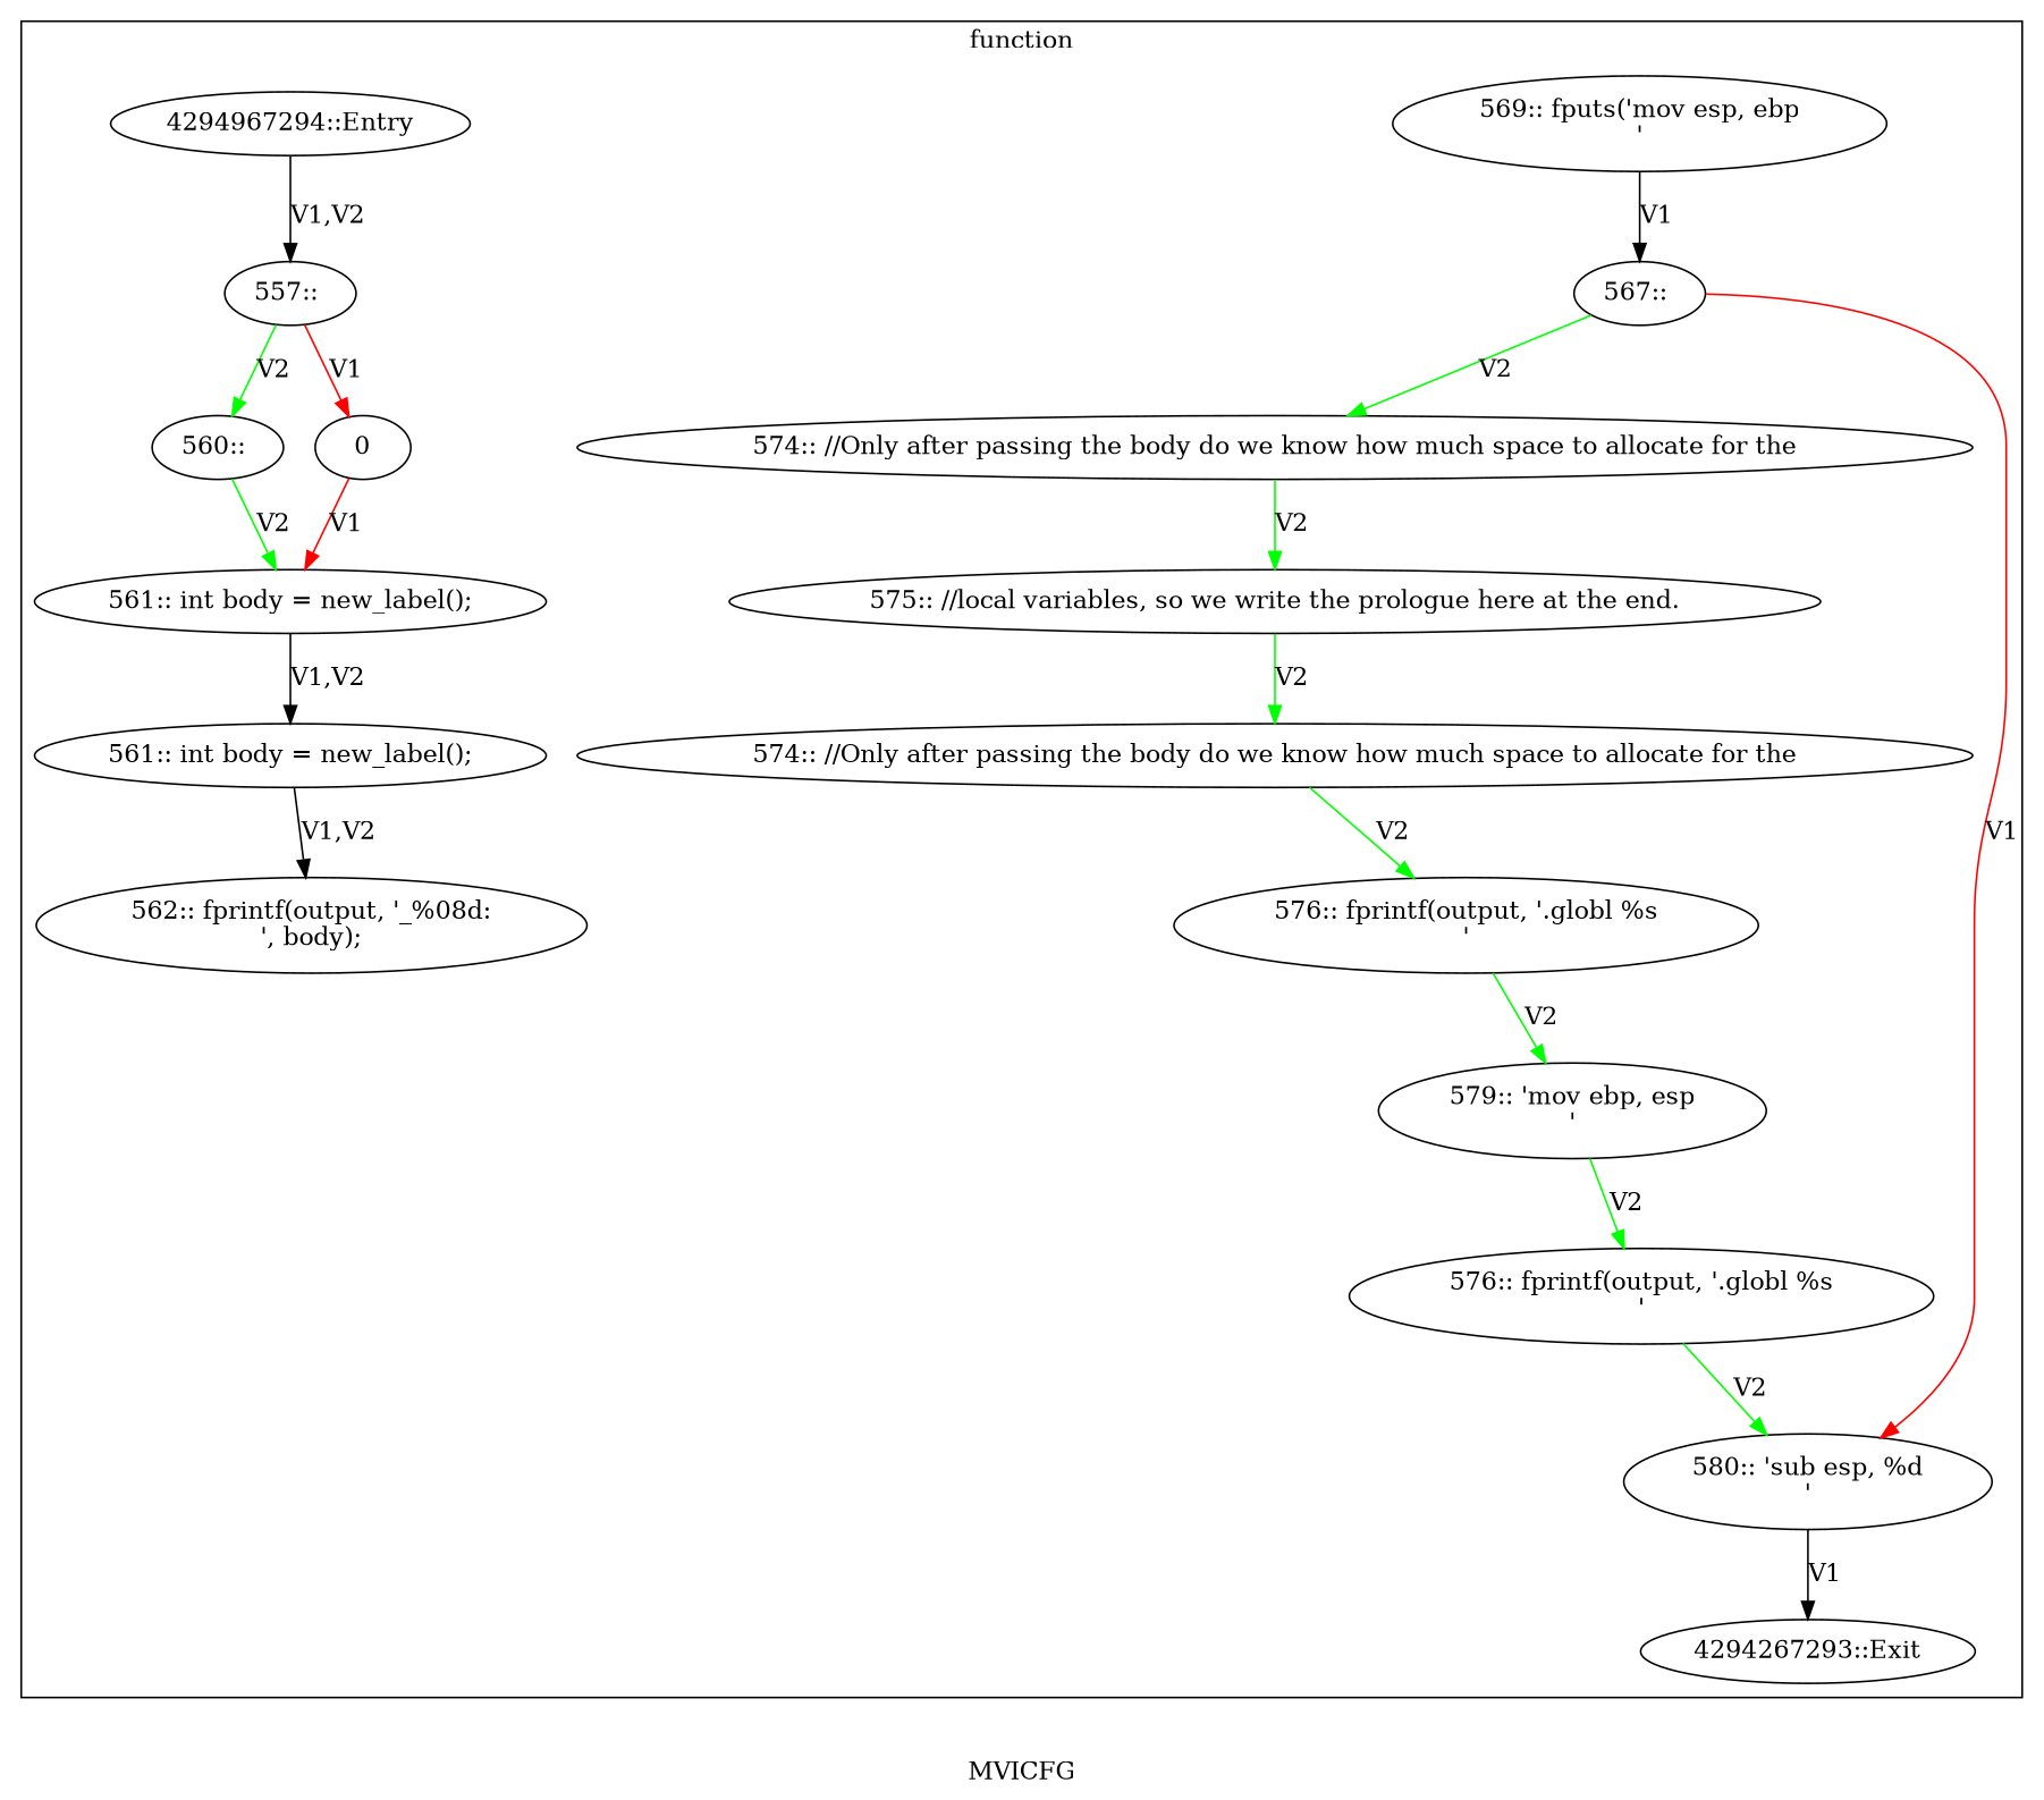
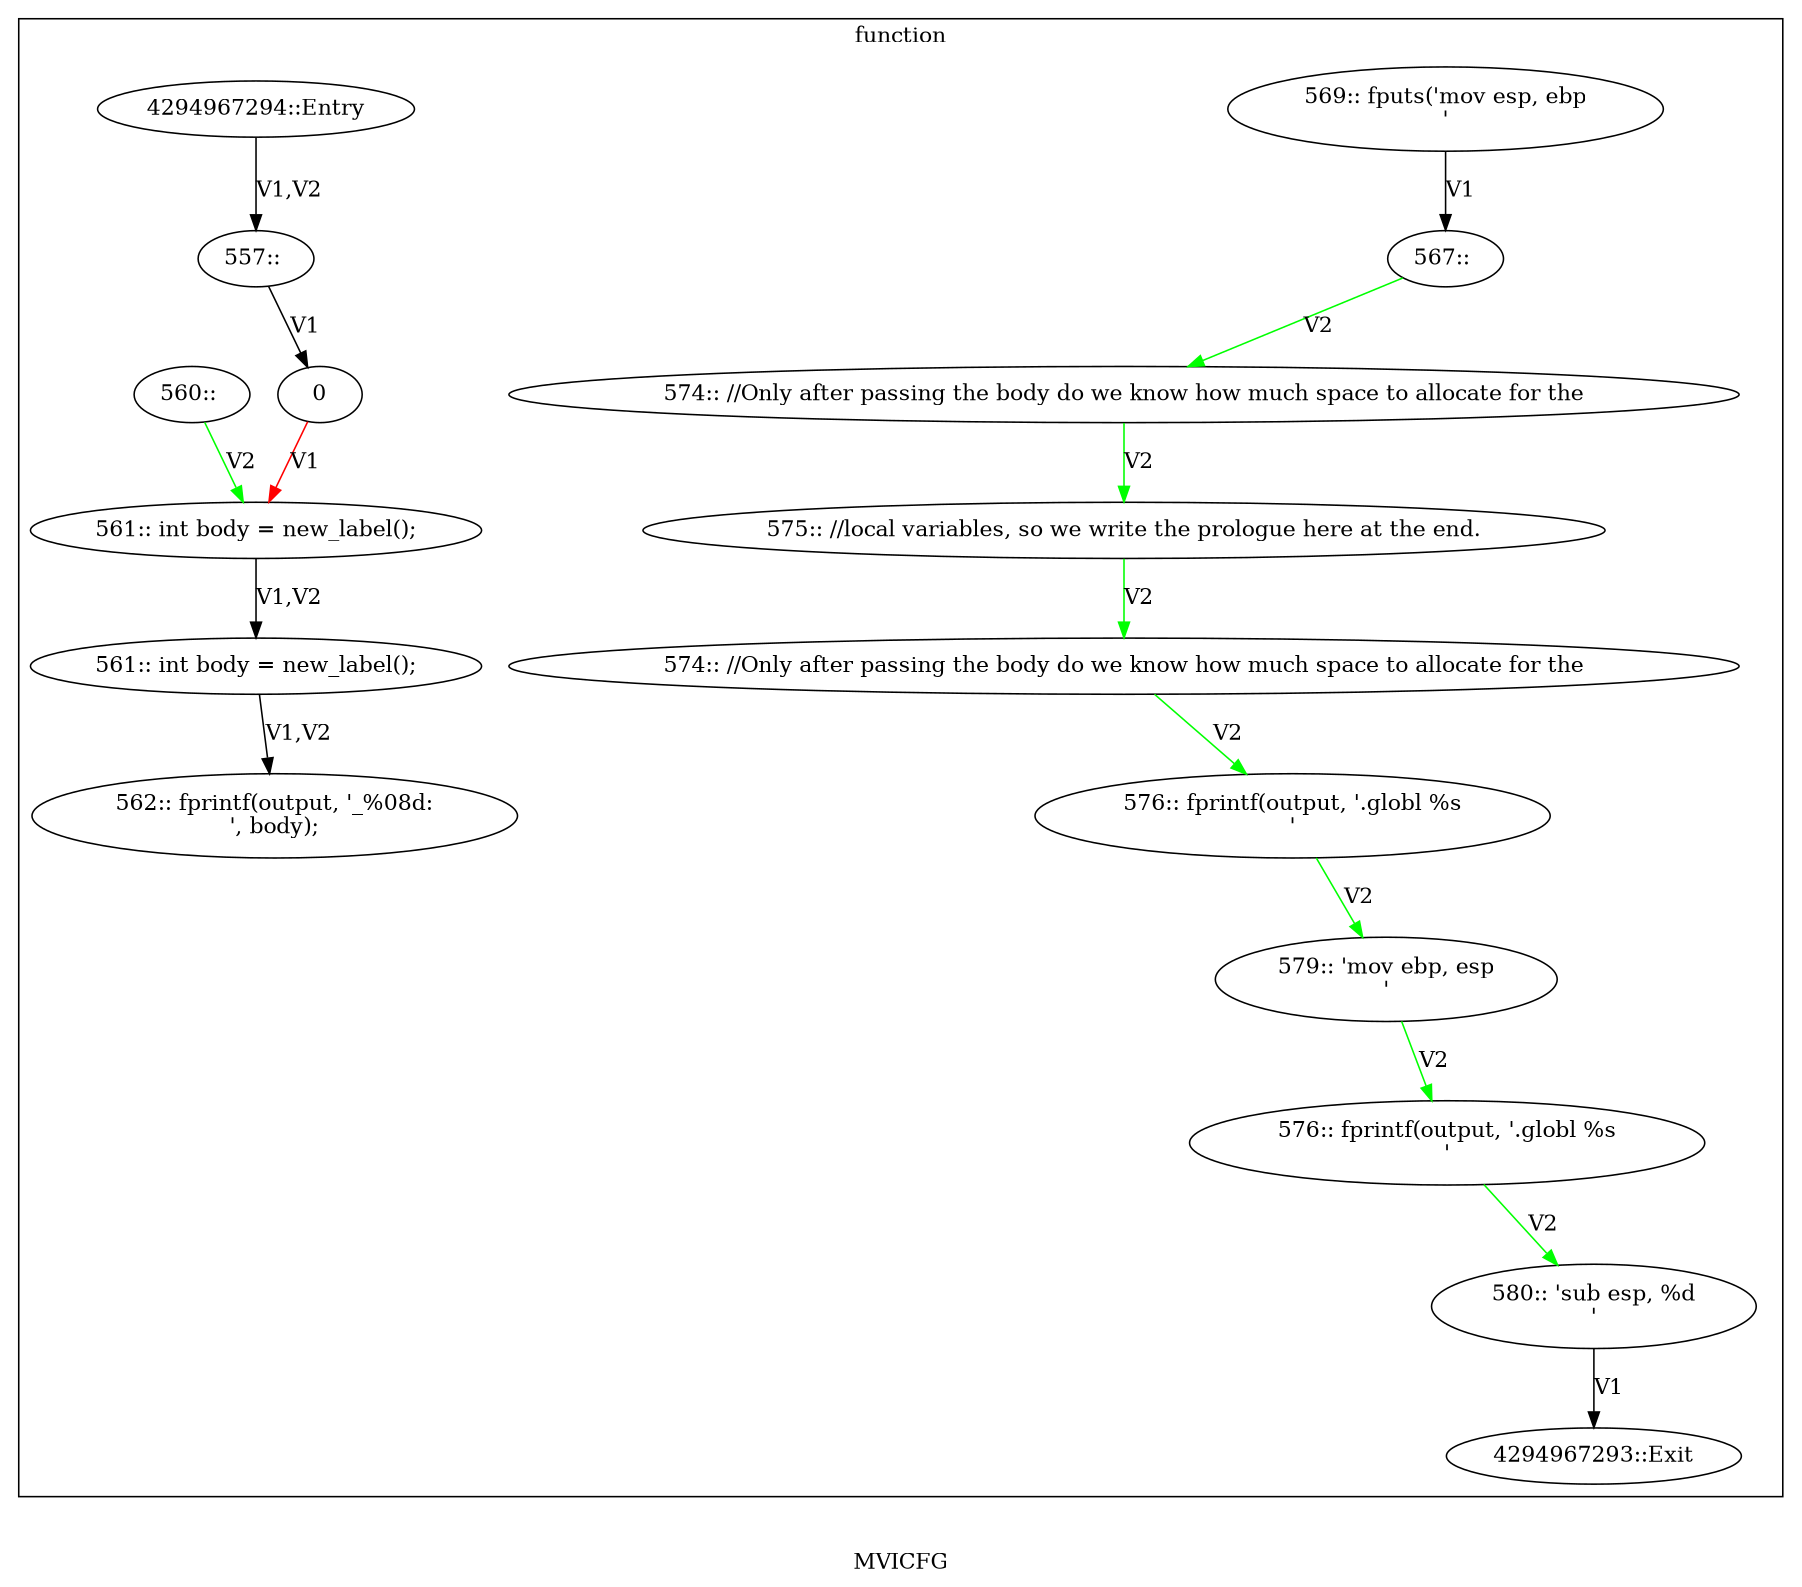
  digraph {
    label=MVICFG
    edge [arrowhead=normal color=green penwidth=1.0]
    n1 [label="560:: "]
    n2 [label="557:: "]
    n3 [label=0]
    n4 [label="574:: //Only after passing the body do we know how much space to allocate for the"]
    n5 [label="575:: //local variables, so we write the prologue here at the end."]
    n6 [label="574:: //Only after passing the body do we know how much space to allocate for the"]
    n7 [label="576:: fprintf(output, '.globl %s\n'"]
    n8 [label="576:: fprintf(output, '.globl %s\n'"]
    n9 [label="579:: 'mov ebp, esp\n'"]
    n10 [label="561:: int body = new_label();"]
    n11 [label="561:: int body = new_label();"]
    n12 [label="562:: fprintf(output, '_%08d:\n', body);"]
    n13 [label="569:: fputs('mov esp, ebp\n'"]
    n14 [label="567:: "]
    n15 [label="580:: 'sub esp, %d\n'"]
    n16 [label="4294967294::Entry"]
-   n17 [label="4294267293::Exit"]
+   n17 [label="4294967293::Exit"]
    subgraph cluster_1 {
      label=function
      n1
      n2
      n3
      n4
      n5
      n6
      n7
      n8
      n9
      n10
      n11
      n12
      n13
      n14
      n15
      n16
      n17
    }
    n1 -> n10 [label=V2]
-   n2 -> n1 [label=V2]
-   n2 -> n3 [color=red label=V1]
+   n2 -> n3 [color=black label=V1]
    n3 -> n10 [color=red label=V1]
    n4 -> n5 [label=V2]
    n5 -> n6 [label=V2]
    n6 -> n7 [label=V2]
    n7 -> n9 [label=V2]
    n8 -> n15 [label=V2]
    n9 -> n8 [label=V2]
    n10 -> n11 [color=black label="V1,V2"]
    n11 -> n12 [color=black label="V1,V2"]
    n13 -> n14 [color=black label=V1]
    n14 -> n4 [label=V2]
-   n14 -> n15 [color=red label=V1]
    n15 -> n17 [color=black label=V1]
    n16 -> n2 [color=black label="V1,V2"]
  }
